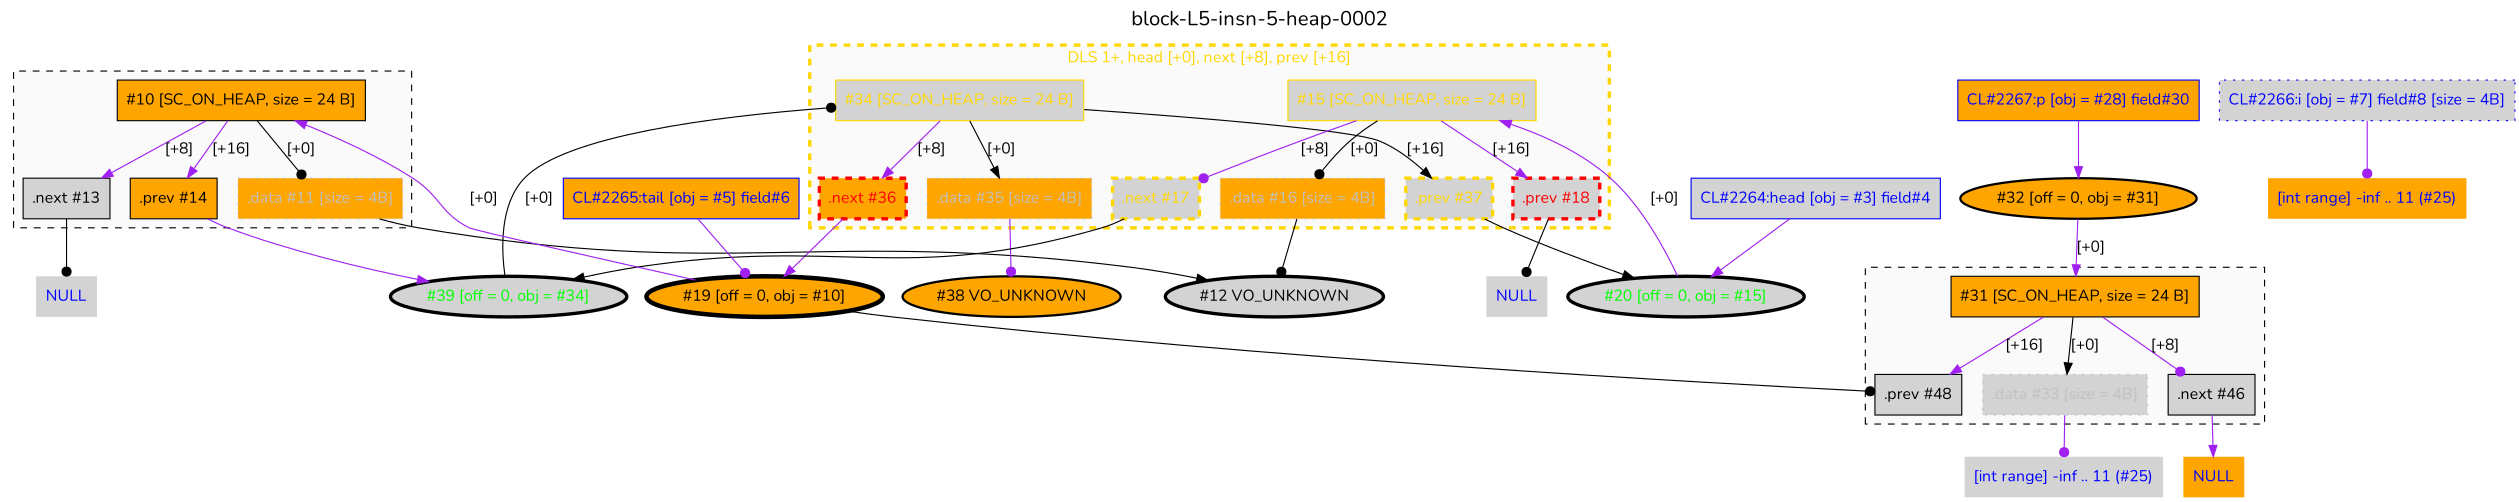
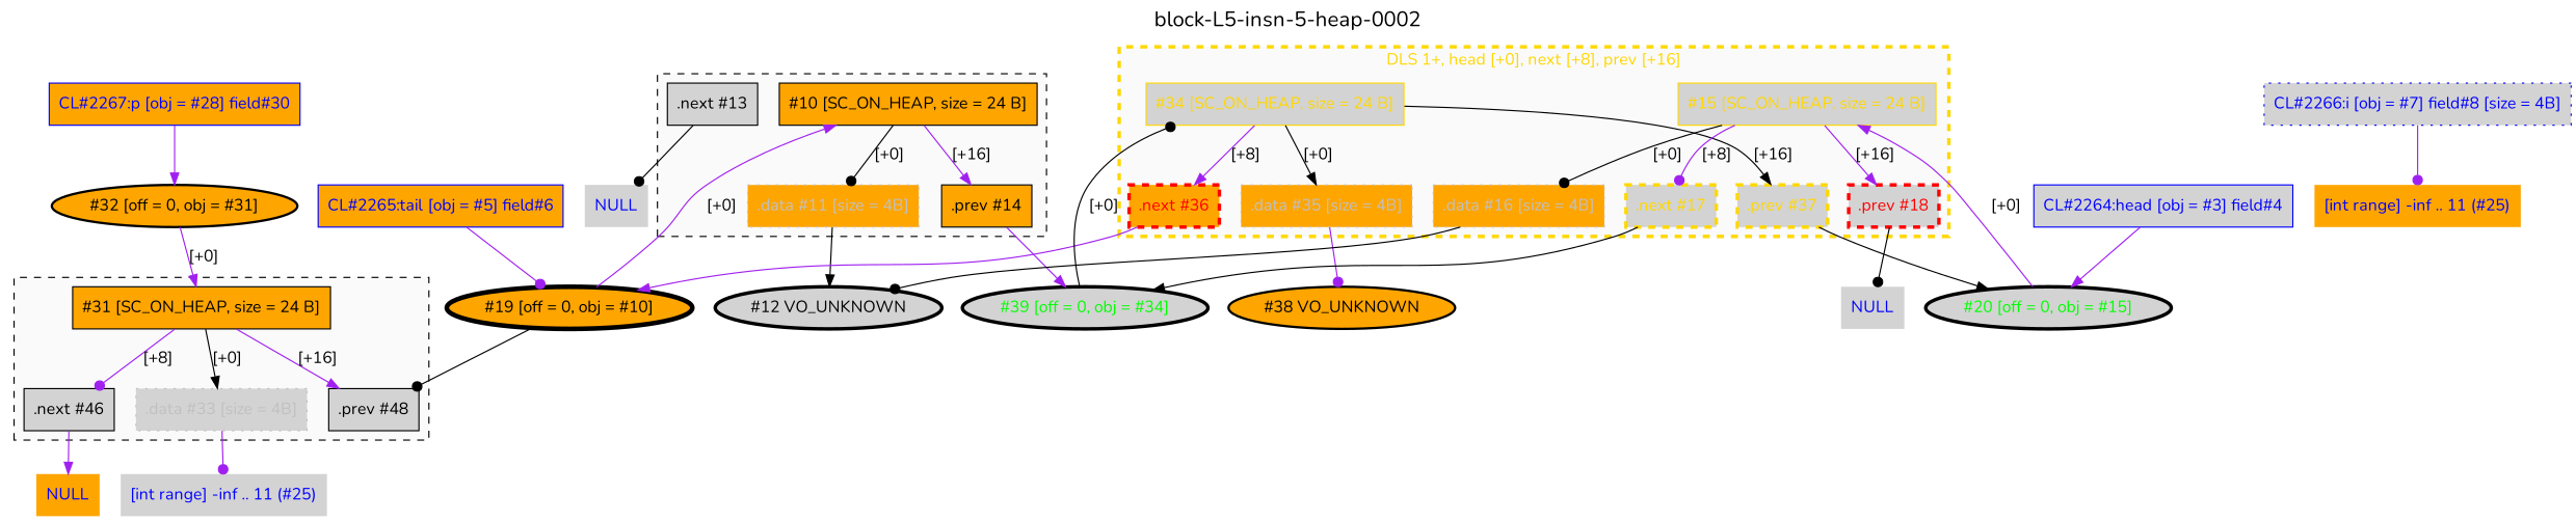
  digraph {
    clusterrank=local
    fontname=Nunito
    label=<<FONT POINT-SIZE="18">block-L5-insn-5-heap-0002</FONT>>
    labelloc=t
    node [fillcolor=lightgrey fontcolor=black fontname=Nunito shape=box style=filled]
    edge [arrowhead=normal color=purple fontcolor=black fontname=Nunito]
    n1 [color=black fillcolor=orange label="#10 [SC_ON_HEAP, size = 24 B]"]
    n2 [color=gray fillcolor=orange fontcolor=gray label=".data #11 [size = 4B]" style="dotted,filled"]
    n3 [color=black label=".next #13"]
    n4 [color=black fillcolor=orange label=".prev #14"]
    n5 [color=black fillcolor=orange label="#31 [SC_ON_HEAP, size = 24 B]"]
    n6 [color=gray fontcolor=gray label=".data #33 [size = 4B]" style="dotted,filled"]
    n7 [color=black label=".next #46"]
    n8 [color=black label=".prev #48"]
    n9 [color=gold fontcolor=gold label="#34 [SC_ON_HEAP, size = 24 B]"]
    n10 [color=gray fillcolor=orange fontcolor=gray label=".data #35 [size = 4B]" style="dotted,filled"]
    n11 [color=red fillcolor=orange fontcolor=red label=".next #36" penwidth=3.0 style="dashed,filled"]
    n12 [color=gold fontcolor=gold label=".prev #37" penwidth=3.0 style="dashed,filled"]
    n13 [color=gold fontcolor=gold label="#15 [SC_ON_HEAP, size = 24 B]"]
    n14 [color=gray fillcolor=orange fontcolor=gray label=".data #16 [size = 4B]" style="dotted,filled"]
    n15 [color=gold fontcolor=gold label=".next #17" penwidth=3.0 style="dashed,filled"]
    n16 [color=red fontcolor=red label=".prev #18" penwidth=3.0 style="dashed,filled"]
    n17 [label="#12 VO_UNKNOWN" penwidth=3 shape=ellipse]
    n18 [fontcolor=blue label=NULL shape=plaintext]
    n19 [fontcolor=green label="#39 [off = 0, obj = #34]" penwidth=3 shape=ellipse]
    n20 [fontcolor=blue label="[int range] -inf .. 11 (#25)" shape=plaintext]
    n21 [fillcolor=orange fontcolor=blue label=NULL shape=plaintext]
    n22 [fillcolor=orange label="#38 VO_UNKNOWN" penwidth=2 shape=ellipse]
    n23 [fillcolor=orange label="#19 [off = 0, obj = #10]" penwidth=4 shape=ellipse]
    n24 [fontcolor=green label="#20 [off = 0, obj = #15]" penwidth=3 shape=ellipse]
    n25 [fontcolor=blue label=NULL shape=plaintext]
    n26 [color=blue fontcolor=blue label="CL#2264:head [obj = #3] field#4"]
    n27 [color=blue fillcolor=orange fontcolor=blue label="CL#2265:tail [obj = #5] field#6"]
    n28 [color=blue fontcolor=blue label="CL#2266:i [obj = #7] field#8 [size = 4B]" style="dotted,filled"]
    n29 [fillcolor=orange fontcolor=blue label="[int range] -inf .. 11 (#25)" shape=plaintext]
    n30 [color=blue fillcolor=orange fontcolor=blue label="CL#2267:p [obj = #28] field#30"]
    n31 [fillcolor=orange label="#32 [off = 0, obj = #31]" penwidth=2 shape=ellipse]
    subgraph cluster_1 {
      bgcolor=gray98
      color=black
      fontcolor=black
      label=""
      penwidth=1.0
      rank=same
      style=dashed
      n1
      n2
      n3
      n4
    }
    subgraph cluster_2 {
      bgcolor=gray98
      color=black
      fontcolor=black
      label=""
      penwidth=1.0
      rank=same
      style=dashed
      n5
      n6
      n7
      n8
    }
    subgraph cluster_3 {
      bgcolor=gray98
      color=gold
      fontcolor=gold
      label="DLS 1+, head [+0], next [+8], prev [+16]"
      penwidth=3.0
      rank=same
      style=dashed
      n9
      n10
      n11
      n12
      n13
      n14
      n15
      n16
    }
    n1 -> n2 [arrowhead=dot color=black label="[+0]"]
-   n1 -> n3 [label="[+8]"]
    n1 -> n4 [label="[+16]"]
    n2 -> n17 [color=black fontcolor=blue]
    n3 -> n18 [arrowhead=dot color=black fontcolor=blue]
    n4 -> n19 [fontcolor=blue]
    n5 -> n6 [color=black label="[+0]"]
    n5 -> n7 [arrowhead=dot label="[+8]"]
    n5 -> n8 [label="[+16]"]
    n6 -> n20 [arrowhead=dot fontcolor=blue]
    n7 -> n21 [fontcolor=blue]
    n9 -> n10 [color=black label="[+0]"]
    n9 -> n11 [label="[+8]"]
    n9 -> n12 [color=black label="[+16]"]
    n10 -> n22 [arrowhead=dot fontcolor=blue]
    n11 -> n23 [fontcolor=blue]
    n12 -> n24 [color=black fontcolor=blue]
    n13 -> n14 [arrowhead=dot color=black label="[+0]"]
    n13 -> n15 [arrowhead=dot label="[+8]"]
    n13 -> n16 [label="[+16]"]
    n14 -> n17 [arrowhead=dot color=black fontcolor=blue]
    n15 -> n19 [color=black fontcolor=blue]
    n16 -> n25 [arrowhead=dot color=black fontcolor=blue]
    n19 -> n9 [arrowhead=dot color=black label="[+0]"]
    n23 -> n1 [label="[+0]"]
    n23 -> n8 [arrowhead=dot color=black fontcolor=blue]
    n24 -> n13 [label="[+0]"]
    n26 -> n24 [fontcolor=blue]
    n27 -> n23 [arrowhead=dot fontcolor=blue]
    n28 -> n29 [arrowhead=dot fontcolor=blue]
    n30 -> n31 [fontcolor=blue]
    n31 -> n5 [label="[+0]"]
  }
